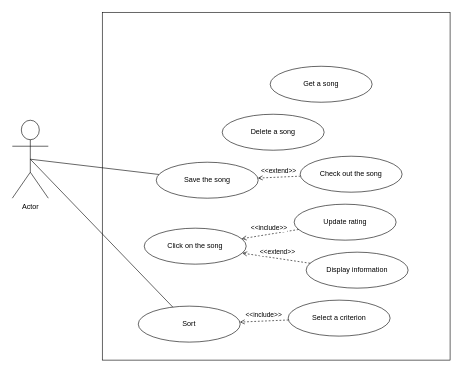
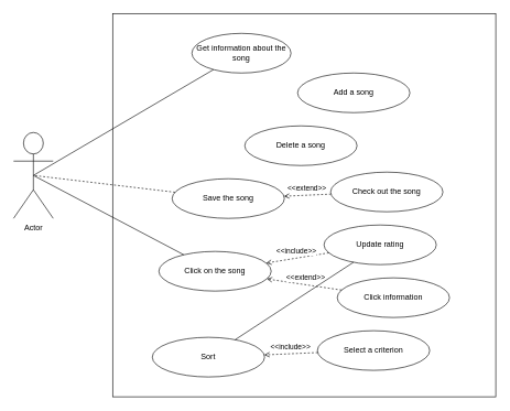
  <mxCell id="0" />
  <mxCell id="1" parent="0" />
  <mxCell id="2" value="Actor" style="shape=umlActor;verticalLabelPosition=bottom;labelBackgroundColor=#ffffff;verticalAlign=top;html=1;" vertex="1" parent="1"><mxGeometry x="20" y="200" width="60" height="130" as="geometry" /></mxCell>
  <mxCell id="3" value="" style="whiteSpace=wrap;html=1;aspect=fixed;" vertex="1" parent="1"><mxGeometry x="170" y="20" width="580" height="580" as="geometry" /></mxCell>
- <mxCell id="6" value="Get a song" style="ellipse;whiteSpace=wrap;html=1;" vertex="1" parent="1"><mxGeometry x="450" y="110" width="170" height="60" as="geometry" /></mxCell>
+ <mxCell id="4" style="rounded=0;orthogonalLoop=1;jettySize=auto;html=1;entryX=0.5;entryY=0.5;entryDx=0;entryDy=0;entryPerimeter=0;endArrow=none;endFill=0;" edge="1" parent="1" source="5" target="2"><mxGeometry relative="1" as="geometry" /></mxCell>
+ <mxCell id="5" value="Get information about the song" style="ellipse;whiteSpace=wrap;html=1;" vertex="1" parent="1"><mxGeometry x="290" y="50" width="150" height="60" as="geometry" /></mxCell>
+ <mxCell id="6" value="Add a song" style="ellipse;whiteSpace=wrap;html=1;" vertex="1" parent="1"><mxGeometry x="450" y="110" width="170" height="60" as="geometry" /></mxCell>
  <mxCell id="7" value="Delete a song" style="ellipse;whiteSpace=wrap;html=1;" vertex="1" parent="1"><mxGeometry x="370" y="190" width="170" height="60" as="geometry" /></mxCell>
  <mxCell id="8" value="Save the song" style="ellipse;whiteSpace=wrap;html=1;" vertex="1" parent="1"><mxGeometry x="260" y="270" width="170" height="60" as="geometry" /></mxCell>
  <mxCell id="9" value="&amp;lt;&amp;lt;extend&amp;gt;&amp;gt;" style="edgeStyle=none;rounded=0;orthogonalLoop=1;jettySize=auto;html=1;endArrow=open;endFill=0;dashed=1;" edge="1" parent="1" source="10" target="8"><mxGeometry y="-10" relative="1" as="geometry"><mxPoint as="offset" /></mxGeometry></mxCell>
  <mxCell id="10" value="Check out the song" style="ellipse;whiteSpace=wrap;html=1;" vertex="1" parent="1"><mxGeometry x="500" y="260" width="170" height="60" as="geometry" /></mxCell>
  <mxCell id="11" value="Click on the song" style="ellipse;whiteSpace=wrap;html=1;" vertex="1" parent="1"><mxGeometry x="240" y="380" width="170" height="60" as="geometry" /></mxCell>
  <mxCell id="12" value="Update rating" style="ellipse;whiteSpace=wrap;html=1;" vertex="1" parent="1"><mxGeometry x="490" y="340" width="170" height="60" as="geometry" /></mxCell>
- <mxCell id="13" value="Display information" style="ellipse;whiteSpace=wrap;html=1;" vertex="1" parent="1"><mxGeometry x="510" y="420" width="170" height="60" as="geometry" /></mxCell>
+ <mxCell id="13" value="Click information" style="ellipse;whiteSpace=wrap;html=1;" vertex="1" parent="1"><mxGeometry x="510" y="420" width="170" height="60" as="geometry" /></mxCell>
  <mxCell id="14" value="&amp;lt;&amp;lt;extend&amp;gt;&amp;gt;" style="edgeStyle=none;rounded=0;orthogonalLoop=1;jettySize=auto;html=1;endArrow=open;endFill=0;dashed=1;" edge="1" parent="1" source="13" target="11"><mxGeometry y="-10" relative="1" as="geometry"><mxPoint x="390" y="480" as="sourcePoint" /><mxPoint x="290" y="480" as="targetPoint" /><mxPoint as="offset" /></mxGeometry></mxCell>
  <mxCell id="15" value="&amp;lt;&amp;lt;include&amp;gt;&amp;gt;" style="edgeStyle=none;rounded=0;orthogonalLoop=1;jettySize=auto;html=1;endArrow=open;endFill=0;dashed=1;" edge="1" parent="1" source="12" target="11"><mxGeometry y="-10" relative="1" as="geometry"><mxPoint x="450" y="320" as="sourcePoint" /><mxPoint x="350" y="320" as="targetPoint" /><mxPoint as="offset" /></mxGeometry></mxCell>
- <mxCell id="16" style="rounded=0;orthogonalLoop=1;jettySize=auto;html=1;entryX=0.5;entryY=0.5;entryDx=0;entryDy=0;entryPerimeter=0;endArrow=none;endFill=0;" edge="1" parent="1" source="8" target="2"><mxGeometry relative="1" as="geometry"><mxPoint x="320.235" y="109.429" as="sourcePoint" /><mxPoint x="85" y="180" as="targetPoint" /></mxGeometry></mxCell>
+ <mxCell id="16" style="rounded=0;orthogonalLoop=1;jettySize=auto;html=1;entryX=0.5;entryY=0.5;entryDx=0;entryDy=0;entryPerimeter=0;endArrow=none;endFill=0;dashed=1;" edge="1" parent="1" source="8" target="2"><mxGeometry relative="1" as="geometry"><mxPoint x="320.235" y="109.429" as="sourcePoint" /><mxPoint x="85" y="180" as="targetPoint" /></mxGeometry></mxCell>
+ <mxCell id="17" style="rounded=0;orthogonalLoop=1;jettySize=auto;html=1;entryX=0.5;entryY=0.5;entryDx=0;entryDy=0;entryPerimeter=0;endArrow=none;endFill=0;" edge="1" parent="1" source="11" target="2"><mxGeometry relative="1" as="geometry"><mxPoint x="350.235" y="139.429" as="sourcePoint" /><mxPoint x="115" y="210" as="targetPoint" /></mxGeometry></mxCell>
  <mxCell id="18" value="Sort" style="ellipse;whiteSpace=wrap;html=1;" vertex="1" parent="1"><mxGeometry x="230" y="510" width="170" height="60" as="geometry" /></mxCell>
- <mxCell id="19" style="rounded=0;orthogonalLoop=1;jettySize=auto;html=1;entryX=0.5;entryY=0.5;entryDx=0;entryDy=0;entryPerimeter=0;endArrow=none;endFill=0;" edge="1" parent="1" source="18" target="2"><mxGeometry relative="1" as="geometry"><mxPoint x="301.302" y="234.769" as="sourcePoint" /><mxPoint x="65" y="220" as="targetPoint" /></mxGeometry></mxCell>
+ <mxCell id="19" style="rounded=0;orthogonalLoop=1;jettySize=auto;html=1;endArrow=none;endFill=0;" edge="1" parent="1" source="18" target="12"><mxGeometry relative="1" as="geometry"><mxPoint x="301.302" y="234.769" as="sourcePoint" /><mxPoint x="65" y="220" as="targetPoint" /></mxGeometry></mxCell>
  <mxCell id="20" value="Select a criterion" style="ellipse;whiteSpace=wrap;html=1;" vertex="1" parent="1"><mxGeometry x="480" y="500" width="170" height="60" as="geometry" /></mxCell>
  <mxCell id="21" value="&amp;lt;&amp;lt;include&amp;gt;&amp;gt;" style="edgeStyle=none;rounded=0;orthogonalLoop=1;jettySize=auto;html=1;endArrow=open;endFill=0;dashed=1;" edge="1" parent="1" source="20" target="18"><mxGeometry y="-10" relative="1" as="geometry"><mxPoint x="507.335" y="392.192" as="sourcePoint" /><mxPoint x="412.416" y="407.613" as="targetPoint" /><mxPoint as="offset" /></mxGeometry></mxCell>
